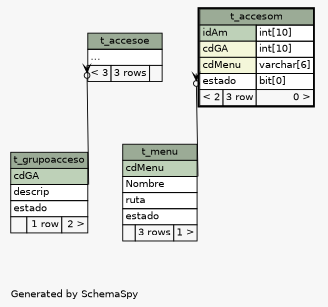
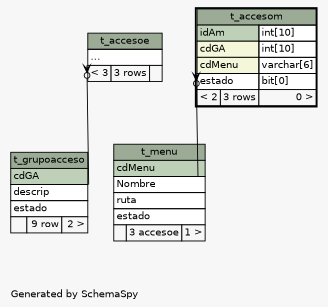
  digraph {
    bgcolor="#f7f7f7"
    fontname=Helvetica
    fontsize=11
    label="\nGenerated by SchemaSpy"
    labeljust=l
    nodesep=0.18
    rankdir=TB
    ranksep=0.46
    node [fontname=Helvetica fontsize=11 shape=plaintext]
    edge [arrowhead=none arrowsize=0.8 arrowtail=crowodot dir=back]
    n1 [label=<     <TABLE BORDER="0" CELLBORDER="1" CELLSPACING="0" BGCOLOR="#ffffff">       <TR><TD COLSPAN="3" BGCOLOR="#9bab96" ALIGN="CENTER">t_accesoe</TD></TR>       <TR><TD PORT="elipses" COLSPAN="3" ALIGN="LEFT">...</TD></TR>       <TR><TD ALIGN="LEFT" BGCOLOR="#f7f7f7">&lt; 3</TD><TD ALIGN="RIGHT" BGCOLOR="#f7f7f7">3 rows</TD><TD ALIGN="RIGHT" BGCOLOR="#f7f7f7">  </TD></TR>     </TABLE>>]
-   n2 [label=<     <TABLE BORDER="0" CELLBORDER="1" CELLSPACING="0" BGCOLOR="#ffffff">       <TR><TD COLSPAN="3" BGCOLOR="#9bab96" ALIGN="CENTER">t_grupoacceso</TD></TR>       <TR><TD PORT="cdGA" COLSPAN="3" BGCOLOR="#bed1b8" ALIGN="LEFT">cdGA</TD></TR>       <TR><TD PORT="descrip" COLSPAN="3" ALIGN="LEFT">descrip</TD></TR>       <TR><TD PORT="estado" COLSPAN="3" ALIGN="LEFT">estado</TD></TR>       <TR><TD ALIGN="LEFT" BGCOLOR="#f7f7f7">  </TD><TD ALIGN="RIGHT" BGCOLOR="#f7f7f7">1 row</TD><TD ALIGN="RIGHT" BGCOLOR="#f7f7f7">2 &gt;</TD></TR>     </TABLE>>]
-   n3 [label=<     <TABLE BORDER="2" CELLBORDER="1" CELLSPACING="0" BGCOLOR="#ffffff">       <TR><TD COLSPAN="3" BGCOLOR="#9bab96" ALIGN="CENTER">t_accesom</TD></TR>       <TR><TD PORT="idAm" COLSPAN="2" BGCOLOR="#bed1b8" ALIGN="LEFT">idAm</TD><TD PORT="idAm.type" ALIGN="LEFT">int[10]</TD></TR>       <TR><TD PORT="cdGA" COLSPAN="2" BGCOLOR="#f4f7da" ALIGN="LEFT">cdGA</TD><TD PORT="cdGA.type" ALIGN="LEFT">int[10]</TD></TR>       <TR><TD PORT="cdMenu" COLSPAN="2" BGCOLOR="#f4f7da" ALIGN="LEFT">cdMenu</TD><TD PORT="cdMenu.type" ALIGN="LEFT">varchar[6]</TD></TR>       <TR><TD PORT="estado" COLSPAN="2" ALIGN="LEFT">estado</TD><TD PORT="estado.type" ALIGN="LEFT">bit[0]</TD></TR>       <TR><TD ALIGN="LEFT" BGCOLOR="#f7f7f7">&lt; 2</TD><TD ALIGN="RIGHT" BGCOLOR="#f7f7f7">3 row</TD><TD ALIGN="RIGHT" BGCOLOR="#f7f7f7">0 &gt;</TD></TR>     </TABLE>>]
-   n4 [label=<     <TABLE BORDER="0" CELLBORDER="1" CELLSPACING="0" BGCOLOR="#ffffff">       <TR><TD COLSPAN="3" BGCOLOR="#9bab96" ALIGN="CENTER">t_menu</TD></TR>       <TR><TD PORT="cdMenu" COLSPAN="3" BGCOLOR="#bed1b8" ALIGN="LEFT">cdMenu</TD></TR>       <TR><TD PORT="Nombre" COLSPAN="3" ALIGN="LEFT">Nombre</TD></TR>       <TR><TD PORT="ruta" COLSPAN="3" ALIGN="LEFT">ruta</TD></TR>       <TR><TD PORT="estado" COLSPAN="3" ALIGN="LEFT">estado</TD></TR>       <TR><TD ALIGN="LEFT" BGCOLOR="#f7f7f7">  </TD><TD ALIGN="RIGHT" BGCOLOR="#f7f7f7">3 rows</TD><TD ALIGN="RIGHT" BGCOLOR="#f7f7f7">1 &gt;</TD></TR>     </TABLE>>]
+   n2 [label=<     <TABLE BORDER="0" CELLBORDER="1" CELLSPACING="0" BGCOLOR="#ffffff">       <TR><TD COLSPAN="3" BGCOLOR="#9bab96" ALIGN="CENTER">t_grupoacceso</TD></TR>       <TR><TD PORT="cdGA" COLSPAN="3" BGCOLOR="#bed1b8" ALIGN="LEFT">cdGA</TD></TR>       <TR><TD PORT="descrip" COLSPAN="3" ALIGN="LEFT">descrip</TD></TR>       <TR><TD PORT="estado" COLSPAN="3" ALIGN="LEFT">estado</TD></TR>       <TR><TD ALIGN="LEFT" BGCOLOR="#f7f7f7">  </TD><TD ALIGN="RIGHT" BGCOLOR="#f7f7f7">9 row</TD><TD ALIGN="RIGHT" BGCOLOR="#f7f7f7">2 &gt;</TD></TR>     </TABLE>>]
+   n3 [label=<     <TABLE BORDER="2" CELLBORDER="1" CELLSPACING="0" BGCOLOR="#ffffff">       <TR><TD COLSPAN="3" BGCOLOR="#9bab96" ALIGN="CENTER">t_accesom</TD></TR>       <TR><TD PORT="idAm" COLSPAN="2" BGCOLOR="#bed1b8" ALIGN="LEFT">idAm</TD><TD PORT="idAm.type" ALIGN="LEFT">int[10]</TD></TR>       <TR><TD PORT="cdGA" COLSPAN="2" BGCOLOR="#f4f7da" ALIGN="LEFT">cdGA</TD><TD PORT="cdGA.type" ALIGN="LEFT">int[10]</TD></TR>       <TR><TD PORT="cdMenu" COLSPAN="2" BGCOLOR="#f4f7da" ALIGN="LEFT">cdMenu</TD><TD PORT="cdMenu.type" ALIGN="LEFT">varchar[6]</TD></TR>       <TR><TD PORT="estado" COLSPAN="2" ALIGN="LEFT">estado</TD><TD PORT="estado.type" ALIGN="LEFT">bit[0]</TD></TR>       <TR><TD ALIGN="LEFT" BGCOLOR="#f7f7f7">&lt; 2</TD><TD ALIGN="RIGHT" BGCOLOR="#f7f7f7">3 rows</TD><TD ALIGN="RIGHT" BGCOLOR="#f7f7f7">0 &gt;</TD></TR>     </TABLE>>]
+   n4 [label=<     <TABLE BORDER="0" CELLBORDER="1" CELLSPACING="0" BGCOLOR="#ffffff">       <TR><TD COLSPAN="3" BGCOLOR="#9bab96" ALIGN="CENTER">t_menu</TD></TR>       <TR><TD PORT="cdMenu" COLSPAN="3" BGCOLOR="#bed1b8" ALIGN="LEFT">cdMenu</TD></TR>       <TR><TD PORT="Nombre" COLSPAN="3" ALIGN="LEFT">Nombre</TD></TR>       <TR><TD PORT="ruta" COLSPAN="3" ALIGN="LEFT">ruta</TD></TR>       <TR><TD PORT="estado" COLSPAN="3" ALIGN="LEFT">estado</TD></TR>       <TR><TD ALIGN="LEFT" BGCOLOR="#f7f7f7">  </TD><TD ALIGN="RIGHT" BGCOLOR="#f7f7f7">3 accesoe</TD><TD ALIGN="RIGHT" BGCOLOR="#f7f7f7">1 &gt;</TD></TR>     </TABLE>>]
    n1 -> n2 [headport="cdGA:se" tailport="elipses:sw"]
    n3 -> n4 [headport="cdMenu:se" tailport="cdMenu:sw"]
  }
